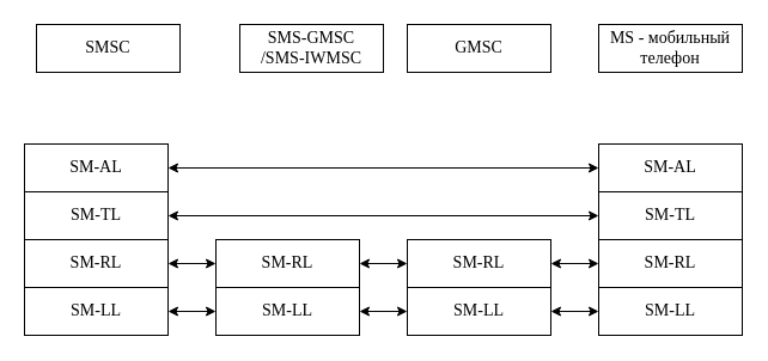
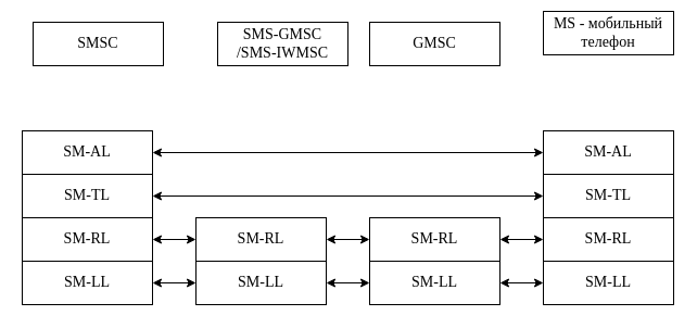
  <mxCell id="0" />
  <mxCell id="1" parent="0" />
  <mxCell id="2" value="SMSC" style="rounded=0;whiteSpace=wrap;html=1;fontFamily=Times New Roman;fontSize=14;" vertex="1" parent="1"><mxGeometry x="30" y="20" width="120" height="40" as="geometry" /></mxCell>
  <mxCell id="3" value="&lt;span lang=&quot;EN-US&quot;&gt;SMS&lt;/span&gt;&lt;span&gt;-&lt;/span&gt;&lt;span lang=&quot;EN-US&quot;&gt;GMSC&lt;/span&gt;&lt;br&gt;/SMS&lt;span&gt;-&lt;/span&gt;&lt;span lang=&quot;EN-US&quot;&gt;IWMSC&lt;/span&gt;" style="rounded=0;whiteSpace=wrap;html=1;fontFamily=Times New Roman;fontSize=14;" vertex="1" parent="1"><mxGeometry x="200" y="20" width="120" height="40" as="geometry" /></mxCell>
  <mxCell id="4" value="GMSC" style="rounded=0;whiteSpace=wrap;html=1;fontFamily=Times New Roman;fontSize=14;" vertex="1" parent="1"><mxGeometry x="340" y="20" width="120" height="40" as="geometry" /></mxCell>
- <mxCell id="5" value="MS - мобильный телефон" style="rounded=0;whiteSpace=wrap;html=1;fontFamily=Times New Roman;fontSize=14;" vertex="1" parent="1"><mxGeometry x="500" y="20" width="120" height="40" as="geometry" /></mxCell>
+ <mxCell id="5" value="MS - мобильный телефон" style="rounded=0;whiteSpace=wrap;html=1;fontFamily=Times New Roman;fontSize=14;" vertex="1" parent="1"><mxGeometry x="500" y="10" width="120" height="40" as="geometry" /></mxCell>
  <mxCell id="6" value="SM-LL" style="rounded=0;whiteSpace=wrap;html=1;fontFamily=Times New Roman;fontSize=14;" vertex="1" parent="1"><mxGeometry x="20" y="240" width="120" height="40" as="geometry" /></mxCell>
  <mxCell id="7" value="SM-RL" style="rounded=0;whiteSpace=wrap;html=1;fontFamily=Times New Roman;fontSize=14;" vertex="1" parent="1"><mxGeometry x="20" y="200" width="120" height="40" as="geometry" /></mxCell>
  <mxCell id="8" value="SM-TL" style="rounded=0;whiteSpace=wrap;html=1;fontFamily=Times New Roman;fontSize=14;" vertex="1" parent="1"><mxGeometry x="20" y="160" width="120" height="40" as="geometry" /></mxCell>
  <mxCell id="9" value="SM-AL" style="rounded=0;whiteSpace=wrap;html=1;fontFamily=Times New Roman;fontSize=14;" vertex="1" parent="1"><mxGeometry x="20" y="120" width="120" height="40" as="geometry" /></mxCell>
  <mxCell id="10" value="SM-LL" style="rounded=0;whiteSpace=wrap;html=1;fontFamily=Times New Roman;fontSize=14;" vertex="1" parent="1"><mxGeometry x="500" y="240" width="120" height="40" as="geometry" /></mxCell>
  <mxCell id="11" value="SM-RL" style="rounded=0;whiteSpace=wrap;html=1;fontFamily=Times New Roman;fontSize=14;" vertex="1" parent="1"><mxGeometry x="500" y="200" width="120" height="40" as="geometry" /></mxCell>
  <mxCell id="12" value="SM-TL" style="rounded=0;whiteSpace=wrap;html=1;fontFamily=Times New Roman;fontSize=14;" vertex="1" parent="1"><mxGeometry x="500" y="160" width="120" height="40" as="geometry" /></mxCell>
  <mxCell id="13" value="SM-AL" style="rounded=0;whiteSpace=wrap;html=1;fontFamily=Times New Roman;fontSize=14;" vertex="1" parent="1"><mxGeometry x="500" y="120" width="120" height="40" as="geometry" /></mxCell>
  <mxCell id="14" value="SM-LL" style="rounded=0;whiteSpace=wrap;html=1;fontFamily=Times New Roman;fontSize=14;" vertex="1" parent="1"><mxGeometry x="180" y="240" width="120" height="40" as="geometry" /></mxCell>
  <mxCell id="15" value="SM-RL" style="rounded=0;whiteSpace=wrap;html=1;fontFamily=Times New Roman;fontSize=14;" vertex="1" parent="1"><mxGeometry x="180" y="200" width="120" height="40" as="geometry" /></mxCell>
  <mxCell id="16" value="SM-LL" style="rounded=0;whiteSpace=wrap;html=1;fontFamily=Times New Roman;fontSize=14;" vertex="1" parent="1"><mxGeometry x="340" y="240" width="120" height="40" as="geometry" /></mxCell>
  <mxCell id="17" value="SM-RL" style="rounded=0;whiteSpace=wrap;html=1;fontFamily=Times New Roman;fontSize=14;" vertex="1" parent="1"><mxGeometry x="340" y="200" width="120" height="40" as="geometry" /></mxCell>
  <mxCell id="18" value="" style="endArrow=classic;startArrow=classic;html=1;rounded=0;strokeWidth=1;fontFamily=Times New Roman;fontSize=14;entryX=0;entryY=0.5;entryDx=0;entryDy=0;exitX=1;exitY=0.5;exitDx=0;exitDy=0;" edge="1" parent="1" source="7" target="15"><mxGeometry width="50" height="50" relative="1" as="geometry"><mxPoint x="160" y="220" as="sourcePoint" /><mxPoint x="420" y="200" as="targetPoint" /></mxGeometry></mxCell>
  <mxCell id="19" value="" style="endArrow=classic;startArrow=classic;html=1;rounded=0;strokeWidth=1;fontFamily=Times New Roman;fontSize=14;entryX=0;entryY=0.5;entryDx=0;entryDy=0;exitX=1;exitY=0.5;exitDx=0;exitDy=0;" edge="1" parent="1" source="6" target="14"><mxGeometry width="50" height="50" relative="1" as="geometry"><mxPoint x="160" y="260" as="sourcePoint" /><mxPoint x="200" y="259.5" as="targetPoint" /></mxGeometry></mxCell>
  <mxCell id="20" value="" style="endArrow=classic;startArrow=classic;html=1;rounded=0;strokeWidth=1;fontFamily=Times New Roman;fontSize=14;exitX=1;exitY=0.5;exitDx=0;exitDy=0;entryX=0;entryY=0.5;entryDx=0;entryDy=0;" edge="1" parent="1" source="15" target="17"><mxGeometry width="50" height="50" relative="1" as="geometry"><mxPoint x="340" y="219.5" as="sourcePoint" /><mxPoint x="400" y="219.5" as="targetPoint" /></mxGeometry></mxCell>
  <mxCell id="21" value="" style="endArrow=classic;startArrow=classic;html=1;rounded=0;strokeWidth=1;fontFamily=Times New Roman;fontSize=14;entryX=0;entryY=0.5;entryDx=0;entryDy=0;exitX=1;exitY=0.5;exitDx=0;exitDy=0;" edge="1" parent="1" source="14" target="16"><mxGeometry width="50" height="50" relative="1" as="geometry"><mxPoint x="340" y="260" as="sourcePoint" /><mxPoint x="380" y="259.5" as="targetPoint" /></mxGeometry></mxCell>
  <mxCell id="22" value="" style="endArrow=classic;startArrow=classic;html=1;rounded=0;strokeWidth=1;fontFamily=Times New Roman;fontSize=14;entryX=0;entryY=0.5;entryDx=0;entryDy=0;exitX=1;exitY=0.5;exitDx=0;exitDy=0;" edge="1" parent="1" source="17" target="11"><mxGeometry width="50" height="50" relative="1" as="geometry"><mxPoint x="540" y="220" as="sourcePoint" /><mxPoint x="560" y="220" as="targetPoint" /></mxGeometry></mxCell>
  <mxCell id="23" value="" style="endArrow=classic;startArrow=classic;html=1;rounded=0;strokeWidth=1;fontFamily=Times New Roman;fontSize=14;entryX=0;entryY=0.5;entryDx=0;entryDy=0;exitX=1;exitY=0.5;exitDx=0;exitDy=0;" edge="1" parent="1" source="16" target="10"><mxGeometry width="50" height="50" relative="1" as="geometry"><mxPoint x="550" y="260" as="sourcePoint" /><mxPoint x="560" y="259.5" as="targetPoint" /></mxGeometry></mxCell>
  <mxCell id="24" value="" style="endArrow=classic;startArrow=classic;html=1;rounded=0;strokeWidth=1;fontFamily=Times New Roman;fontSize=14;entryX=0;entryY=0.5;entryDx=0;entryDy=0;exitX=1;exitY=0.5;exitDx=0;exitDy=0;" edge="1" parent="1" source="9" target="13"><mxGeometry width="50" height="50" relative="1" as="geometry"><mxPoint x="150" y="140" as="sourcePoint" /><mxPoint x="200" y="140" as="targetPoint" /></mxGeometry></mxCell>
  <mxCell id="25" value="" style="endArrow=classic;startArrow=classic;html=1;rounded=0;strokeWidth=1;fontFamily=Times New Roman;fontSize=14;entryX=0;entryY=0.5;entryDx=0;entryDy=0;exitX=1;exitY=0.5;exitDx=0;exitDy=0;" edge="1" parent="1" source="8" target="12"><mxGeometry width="50" height="50" relative="1" as="geometry"><mxPoint x="160" y="180" as="sourcePoint" /><mxPoint x="200" y="179.5" as="targetPoint" /></mxGeometry></mxCell>
